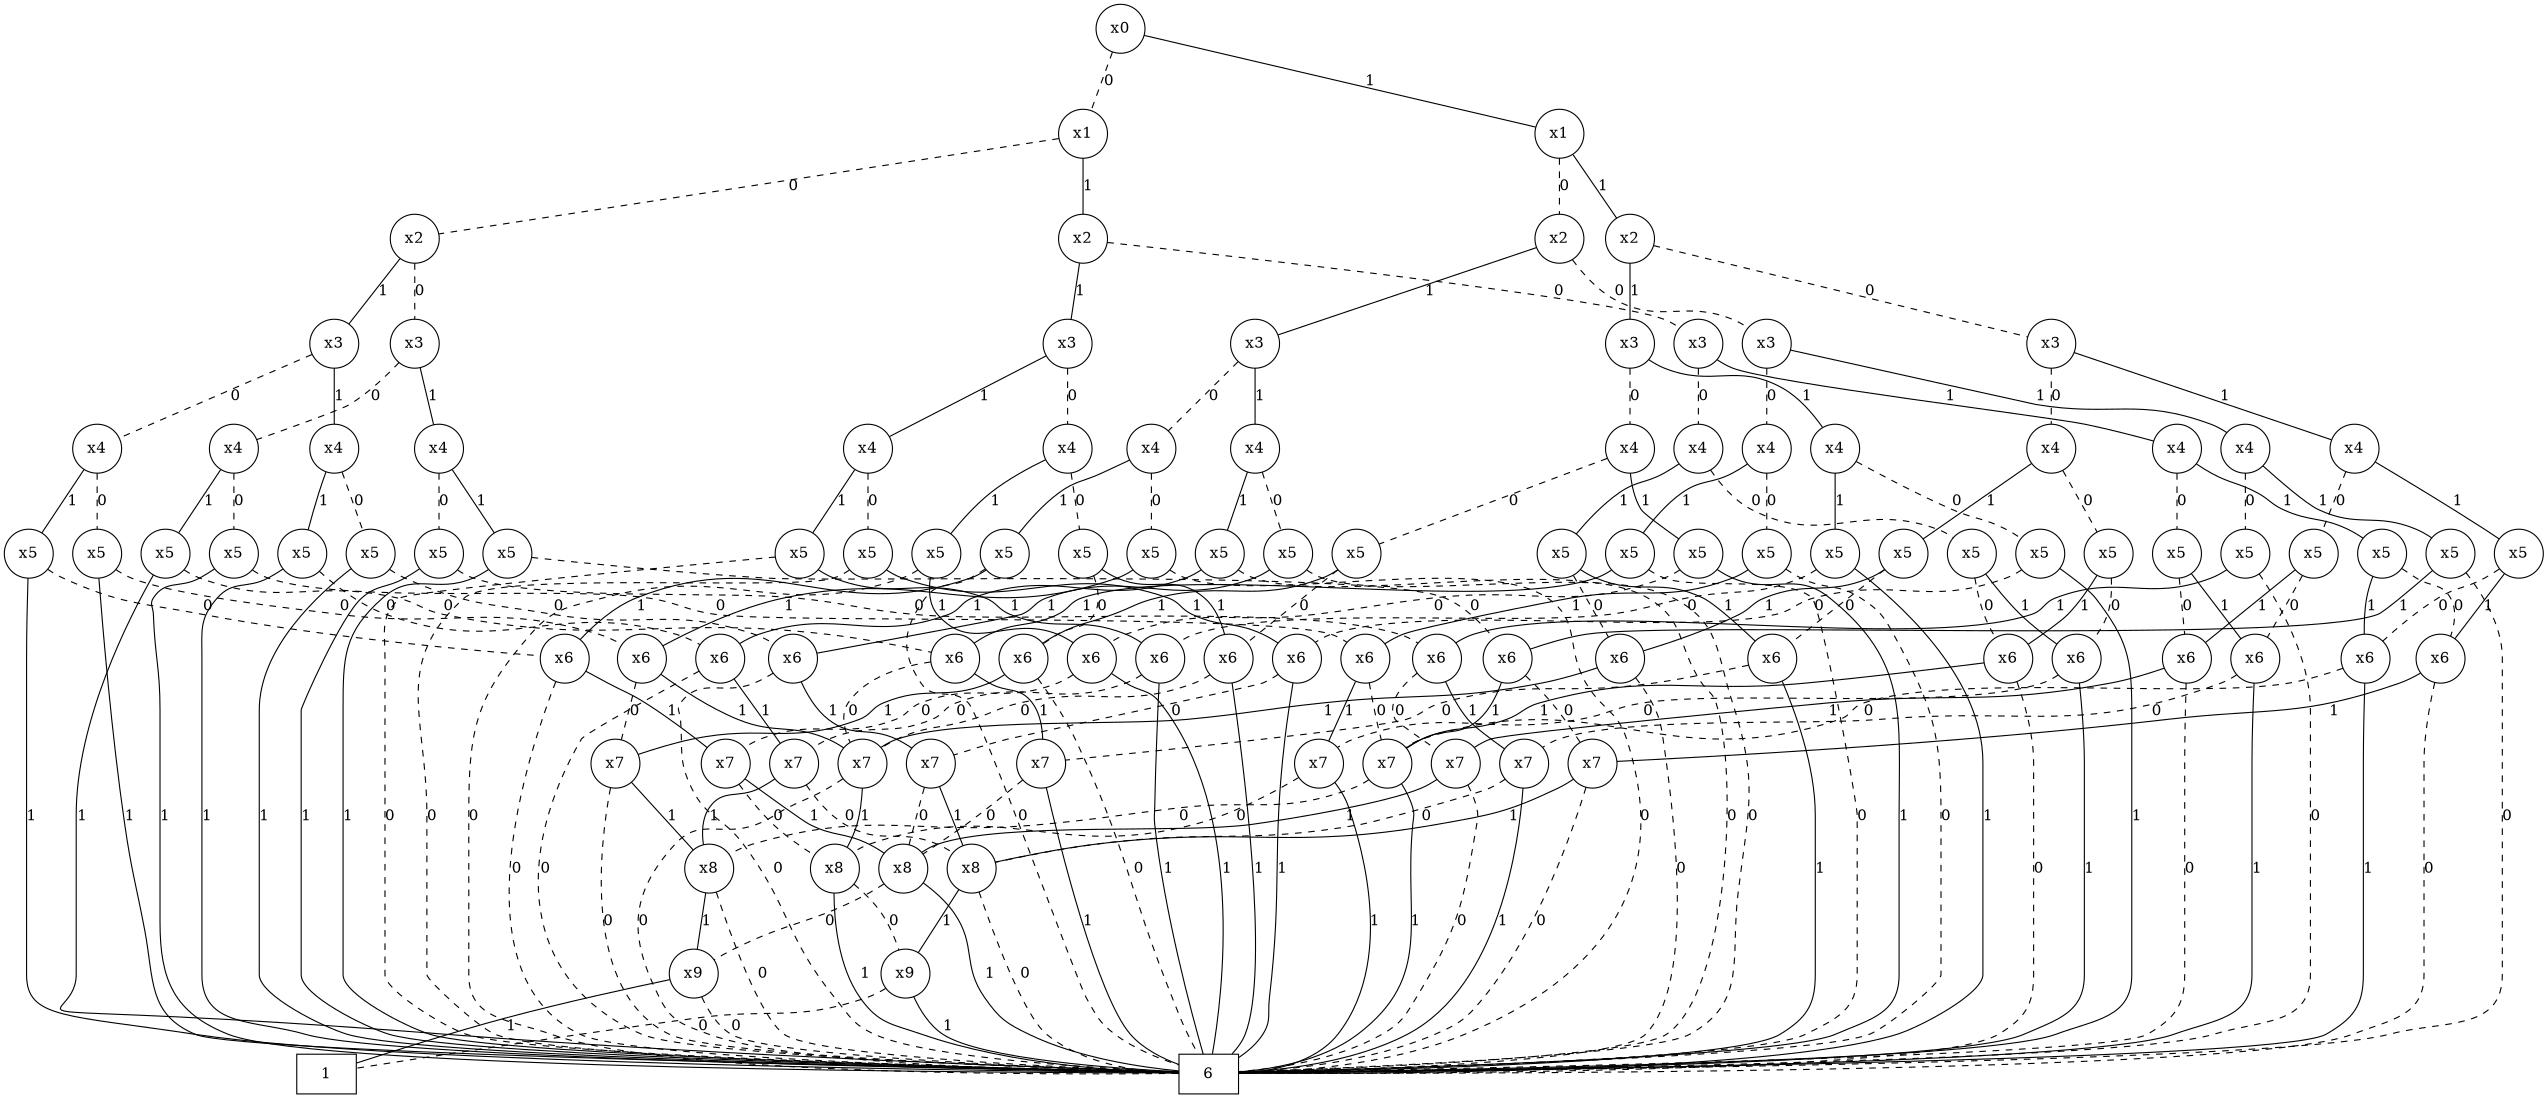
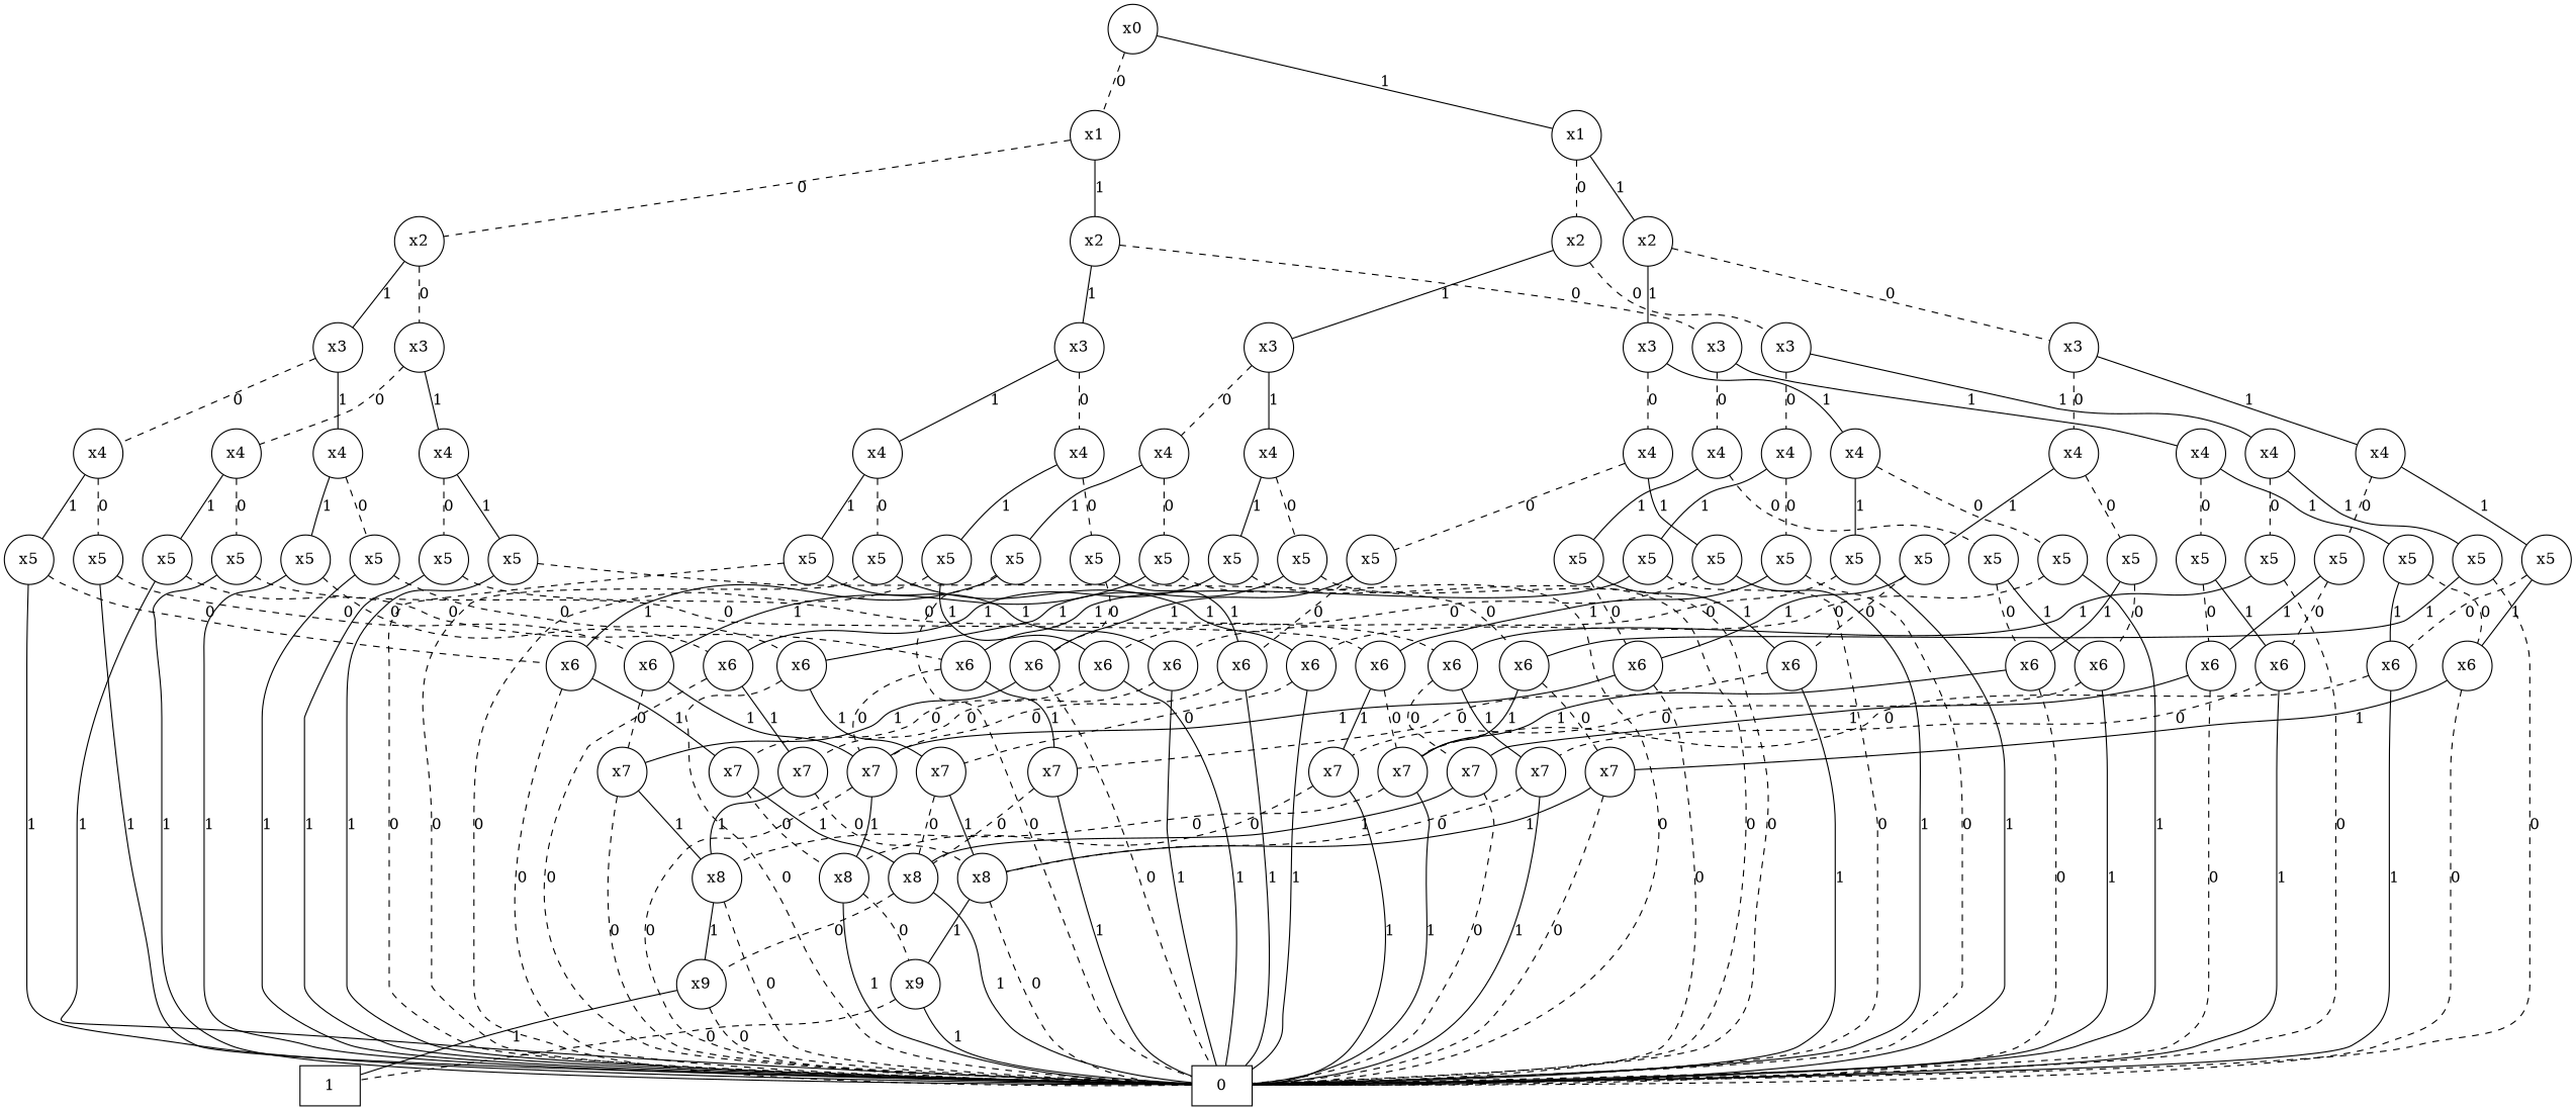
  graph {
    node [shape=circle]
-   n1 [label=6 shape=box]
+   n1 [label=0 shape=box]
    n2 [label=1 shape=box]
    n3 [label=x9]
    n4 [label=x8]
    n5 [label=x7]
    n6 [label=x9]
    n7 [label=x8]
    n8 [label=x7]
    n9 [label=x6]
    n10 [label=x5]
    n11 [label=x7]
    n12 [label=x8]
    n13 [label=x7]
    n14 [label=x6]
    n15 [label=x5]
    n16 [label=x4]
    n17 [label=x7]
    n18 [label=x8]
    n19 [label=x7]
    n20 [label=x6]
    n21 [label=x5]
    n22 [label=x7]
    n23 [label=x6]
    n24 [label=x5]
    n25 [label=x4]
    n26 [label=x3]
    n27 [label=x7]
    n28 [label=x6]
    n29 [label=x5]
    n30 [label=x7]
    n31 [label=x6]
    n32 [label=x5]
    n33 [label=x4]
    n34 [label=x7]
    n35 [label=x6]
    n36 [label=x5]
    n37 [label=x7]
    n38 [label=x6]
    n39 [label=x5]
    n40 [label=x4]
    n41 [label=x3]
    n42 [label=x2]
    n43 [label=x6]
    n44 [label=x6]
    n45 [label=x5]
    n46 [label=x6]
    n47 [label=x6]
    n48 [label=x5]
    n49 [label=x4]
    n50 [label=x6]
    n51 [label=x6]
    n52 [label=x5]
    n53 [label=x6]
    n54 [label=x6]
    n55 [label=x5]
    n56 [label=x4]
    n57 [label=x3]
    n58 [label=x6]
    n59 [label=x6]
    n60 [label=x5]
    n61 [label=x6]
    n62 [label=x5]
    n63 [label=x4]
    n64 [label=x6]
    n65 [label=x5]
    n66 [label=x6]
    n67 [label=x5]
    n68 [label=x4]
    n69 [label=x3]
    n70 [label=x2]
    n71 [label=x1]
    n72 [label=x5]
    n73 [label=x5]
    n74 [label=x4]
    n75 [label=x5]
    n76 [label=x5]
    n77 [label=x4]
    n78 [label=x3]
    n79 [label=x5]
    n80 [label=x5]
    n81 [label=x4]
    n82 [label=x5]
    n83 [label=x5]
    n84 [label=x4]
    n85 [label=x3]
    n86 [label=x2]
    n87 [label=x5]
    n88 [label=x5]
    n89 [label=x4]
    n90 [label=x5]
    n91 [label=x5]
    n92 [label=x4]
    n93 [label=x3]
    n94 [label=x5]
    n95 [label=x5]
    n96 [label=x4]
    n97 [label=x5]
    n98 [label=x5]
    n99 [label=x4]
    n100 [label=x3]
    n101 [label=x2]
    n102 [label=x1]
    n103 [label=x0]
    n3 -- n1 [label=0 style=dashed]
    n3 -- n2 [label=1]
    n4 -- n1 [label=0 style=dashed]
    n4 -- n3 [label=1]
    n5 -- n1 [label=1]
    n5 -- n4 [label=0 style=dashed]
    n6 -- n1 [label=1]
    n6 -- n2 [label=0 style=dashed]
    n7 -- n1 [label=1]
    n7 -- n6 [label=0 style=dashed]
    n8 -- n1 [label=1]
    n8 -- n7 [label=0 style=dashed]
    n9 -- n5 [label=0 style=dashed]
    n9 -- n8 [label=1]
    n10 -- n1 [label=1]
    n10 -- n9 [label=0 style=dashed]
    n11 -- n1 [label=0 style=dashed]
    n11 -- n7 [label=1]
    n12 -- n1 [label=1]
    n12 -- n3 [label=0 style=dashed]
    n13 -- n1 [label=1]
    n13 -- n12 [label=0 style=dashed]
    n14 -- n11 [label=0 style=dashed]
    n14 -- n13 [label=1]
    n15 -- n1 [label=1]
    n15 -- n14 [label=0 style=dashed]
    n16 -- n10 [label=0 style=dashed]
    n16 -- n15 [label=1]
    n17 -- n1 [label=0 style=dashed]
    n17 -- n12 [label=1]
    n18 -- n1 [label=0 style=dashed]
    n18 -- n6 [label=1]
    n19 -- n1 [label=1]
    n19 -- n18 [label=0 style=dashed]
    n20 -- n17 [label=0 style=dashed]
    n20 -- n19 [label=1]
    n21 -- n1 [label=1]
    n21 -- n20 [label=0 style=dashed]
    n22 -- n1 [label=0 style=dashed]
    n22 -- n18 [label=1]
    n23 -- n5 [label=1]
    n23 -- n22 [label=0 style=dashed]
    n24 -- n1 [label=1]
    n24 -- n23 [label=0 style=dashed]
    n25 -- n21 [label=0 style=dashed]
    n25 -- n24 [label=1]
    n26 -- n16 [label=0 style=dashed]
    n26 -- n25 [label=1]
    n27 -- n1 [label=0 style=dashed]
    n27 -- n4 [label=1]
    n28 -- n11 [label=1]
    n28 -- n27 [label=0 style=dashed]
    n29 -- n1 [label=1]
    n29 -- n28 [label=0 style=dashed]
    n30 -- n7 [label=0 style=dashed]
    n30 -- n12 [label=1]
    n31 -- n1 [label=0 style=dashed]
    n31 -- n30 [label=1]
    n32 -- n1 [label=1]
    n32 -- n31 [label=0 style=dashed]
    n33 -- n29 [label=0 style=dashed]
    n33 -- n32 [label=1]
    n34 -- n12 [label=0 style=dashed]
    n34 -- n18 [label=1]
    n35 -- n1 [label=0 style=dashed]
    n35 -- n34 [label=1]
    n36 -- n1 [label=1]
    n36 -- n35 [label=0 style=dashed]
    n37 -- n4 [label=1]
    n37 -- n18 [label=0 style=dashed]
    n38 -- n1 [label=0 style=dashed]
    n38 -- n37 [label=1]
    n39 -- n1 [label=1]
    n39 -- n38 [label=0 style=dashed]
    n40 -- n36 [label=0 style=dashed]
    n40 -- n39 [label=1]
    n41 -- n33 [label=0 style=dashed]
    n41 -- n40 [label=1]
    n42 -- n26 [label=0 style=dashed]
    n42 -- n41 [label=1]
    n43 -- n1 [label=0 style=dashed]
    n43 -- n5 [label=1]
    n44 -- n1 [label=1]
    n44 -- n8 [label=0 style=dashed]
    n45 -- n43 [label=0 style=dashed]
    n45 -- n44 [label=1]
    n46 -- n1 [label=0 style=dashed]
    n46 -- n11 [label=1]
    n47 -- n1 [label=1]
    n47 -- n13 [label=0 style=dashed]
    n48 -- n46 [label=0 style=dashed]
    n48 -- n47 [label=1]
    n49 -- n45 [label=0 style=dashed]
    n49 -- n48 [label=1]
    n50 -- n1 [label=0 style=dashed]
    n50 -- n17 [label=1]
    n51 -- n1 [label=1]
    n51 -- n19 [label=0 style=dashed]
    n52 -- n50 [label=0 style=dashed]
    n52 -- n51 [label=1]
    n53 -- n1 [label=0 style=dashed]
    n53 -- n22 [label=1]
    n54 -- n1 [label=1]
    n54 -- n5 [label=0 style=dashed]
    n55 -- n53 [label=0 style=dashed]
    n55 -- n54 [label=1]
    n56 -- n52 [label=0 style=dashed]
    n56 -- n55 [label=1]
    n57 -- n49 [label=0 style=dashed]
    n57 -- n56 [label=1]
    n58 -- n1 [label=0 style=dashed]
    n58 -- n27 [label=1]
    n59 -- n1 [label=1]
    n59 -- n11 [label=0 style=dashed]
    n60 -- n58 [label=0 style=dashed]
    n60 -- n59 [label=1]
    n61 -- n1 [label=1]
    n61 -- n30 [label=0 style=dashed]
    n62 -- n1 [label=0 style=dashed]
    n62 -- n61 [label=1]
    n63 -- n60 [label=0 style=dashed]
    n63 -- n62 [label=1]
    n64 -- n1 [label=1]
    n64 -- n34 [label=0 style=dashed]
    n65 -- n1 [label=0 style=dashed]
    n65 -- n64 [label=1]
    n66 -- n1 [label=1]
    n66 -- n37 [label=0 style=dashed]
    n67 -- n1 [label=0 style=dashed]
    n67 -- n66 [label=1]
    n68 -- n65 [label=0 style=dashed]
    n68 -- n67 [label=1]
    n69 -- n63 [label=0 style=dashed]
    n69 -- n68 [label=1]
    n70 -- n57 [label=0 style=dashed]
    n70 -- n69 [label=1]
    n71 -- n42 [label=0 style=dashed]
    n71 -- n70 [label=1]
    n72 -- n1 [label=0 style=dashed]
    n72 -- n9 [label=1]
    n73 -- n1 [label=0 style=dashed]
    n73 -- n14 [label=1]
    n74 -- n72 [label=0 style=dashed]
    n74 -- n73 [label=1]
    n75 -- n1 [label=0 style=dashed]
    n75 -- n20 [label=1]
    n76 -- n1 [label=0 style=dashed]
    n76 -- n23 [label=1]
    n77 -- n75 [label=0 style=dashed]
    n77 -- n76 [label=1]
    n78 -- n74 [label=0 style=dashed]
    n78 -- n77 [label=1]
    n79 -- n1 [label=0 style=dashed]
    n79 -- n28 [label=1]
    n80 -- n1 [label=0 style=dashed]
    n80 -- n31 [label=1]
    n81 -- n79 [label=0 style=dashed]
    n81 -- n80 [label=1]
    n82 -- n1 [label=0 style=dashed]
    n82 -- n35 [label=1]
    n83 -- n1 [label=0 style=dashed]
    n83 -- n38 [label=1]
    n84 -- n82 [label=0 style=dashed]
    n84 -- n83 [label=1]
    n85 -- n81 [label=0 style=dashed]
    n85 -- n84 [label=1]
    n86 -- n78 [label=0 style=dashed]
    n86 -- n85 [label=1]
    n87 -- n43 [label=1]
    n87 -- n44 [label=0 style=dashed]
    n88 -- n46 [label=1]
    n88 -- n47 [label=0 style=dashed]
    n89 -- n87 [label=0 style=dashed]
    n89 -- n88 [label=1]
    n90 -- n50 [label=1]
    n90 -- n51 [label=0 style=dashed]
    n91 -- n53 [label=1]
    n91 -- n54 [label=0 style=dashed]
    n92 -- n90 [label=0 style=dashed]
    n92 -- n91 [label=1]
    n93 -- n89 [label=0 style=dashed]
    n93 -- n92 [label=1]
    n94 -- n58 [label=1]
    n94 -- n59 [label=0 style=dashed]
    n95 -- n1 [label=1]
    n95 -- n61 [label=0 style=dashed]
    n96 -- n94 [label=0 style=dashed]
    n96 -- n95 [label=1]
    n97 -- n1 [label=1]
    n97 -- n64 [label=0 style=dashed]
    n98 -- n1 [label=1]
    n98 -- n66 [label=0 style=dashed]
    n99 -- n97 [label=0 style=dashed]
    n99 -- n98 [label=1]
    n100 -- n96 [label=0 style=dashed]
    n100 -- n99 [label=1]
    n101 -- n93 [label=0 style=dashed]
    n101 -- n100 [label=1]
    n102 -- n86 [label=0 style=dashed]
    n102 -- n101 [label=1]
    n103 -- n71 [label=0 style=dashed]
    n103 -- n102 [label=1]
  }
